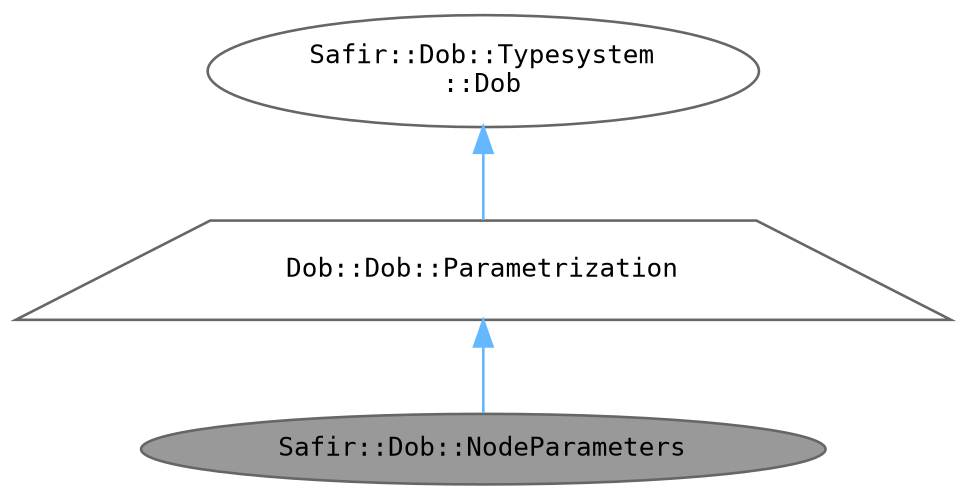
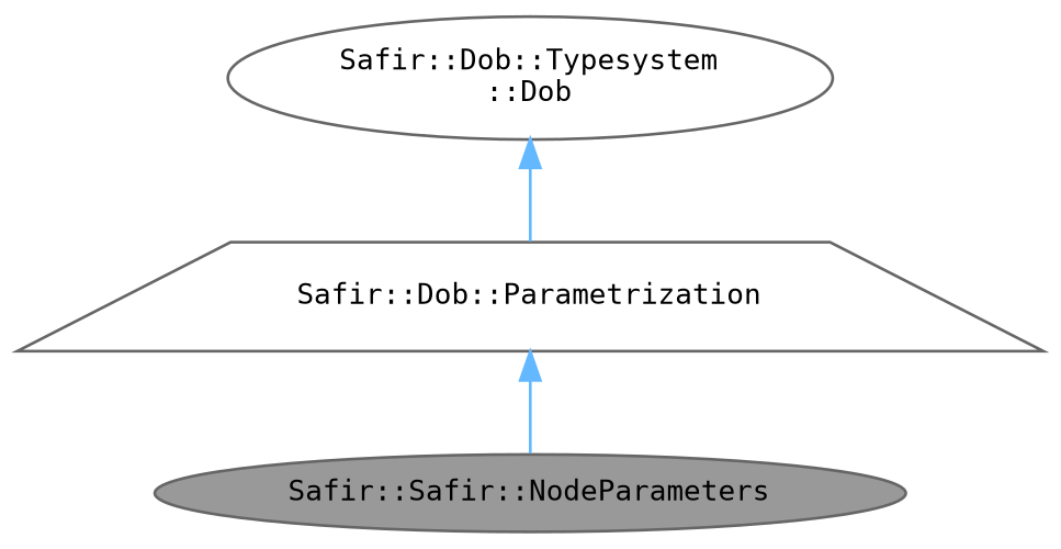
  digraph {
    fontname="DejaVu Sans Mono"
    node [color=gray40 fillcolor=white fontname="DejaVu Sans Mono" fontsize=10 shape=ellipse style=filled]
    edge [color=steelblue1 dir=back fontname="DejaVu Sans Mono" fontsize=10 labelfontname=Helvetica labelfontsize=10 style=solid]
-   n1 [fillcolor=grey60 fontcolor=black height=0.2 label="Safir::Dob::NodeParameters" width=0.4]
-   n2 [height=0.2 label="Dob::Dob::Parametrization" shape=trapezium width=0.4]
+   n1 [fillcolor=grey60 fontcolor=black height=0.2 label="Safir::Safir::NodeParameters" width=0.4]
+   n2 [height=0.2 label="Safir::Dob::Parametrization" shape=trapezium width=0.4]
    n3 [height=0.2 label="Safir::Dob::Typesystem\l::Dob" width=0.4]
    n2 -> n1
    n3 -> n2
  }
